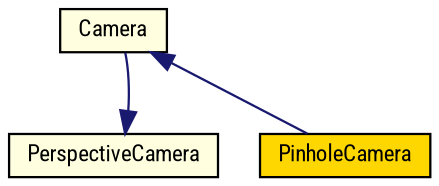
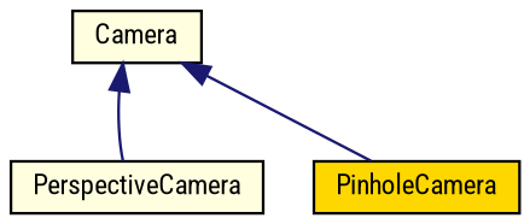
  digraph {
    fontname="Roboto Condensed"
    node [color=black fillcolor=lightyellow fontname="Roboto Condensed" fontsize=10 shape=box style=filled]
    edge [color=midnightblue dir=back fontname="Roboto Condensed" fontsize=10 labelfontname=Helvetica labelfontsize=10 style=solid]
    n1 [fillcolor=gold fontcolor=black height=0.2 label=PinholeCamera width=0.4]
    n2 [height=0.2 label=PerspectiveCamera width=0.4]
    n3 [height=0.2 label=Camera width=0.4]
    n3 -> n1
-   n2 -> n3
+   n3 -> n2
  }
